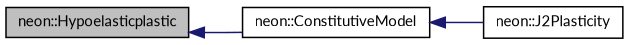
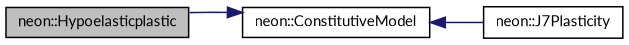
  digraph {
    fontname=Lato
    rankdir=LR
    node [color=black fillcolor=white fontname=Lato fontsize=10 shape=record style=filled]
    edge [color=midnightblue dir=back fontname=Lato fontsize=10 labelfontname=Helvetica labelfontsize=10 style=solid]
    n1 [fillcolor=grey75 fontcolor=black height=0.2 label="neon::Hypoelasticplastic" width=0.4]
-   n2 [height=0.2 label="neon::J2Plasticity" width=0.4]
+   n2 [height=0.2 label="neon::J7Plasticity" width=0.4]
    n3 [height=0.2 label="neon::ConstitutiveModel" width=0.4]
-   n1 -> n3
+   n3 -> n1
    n3 -> n2
  }
